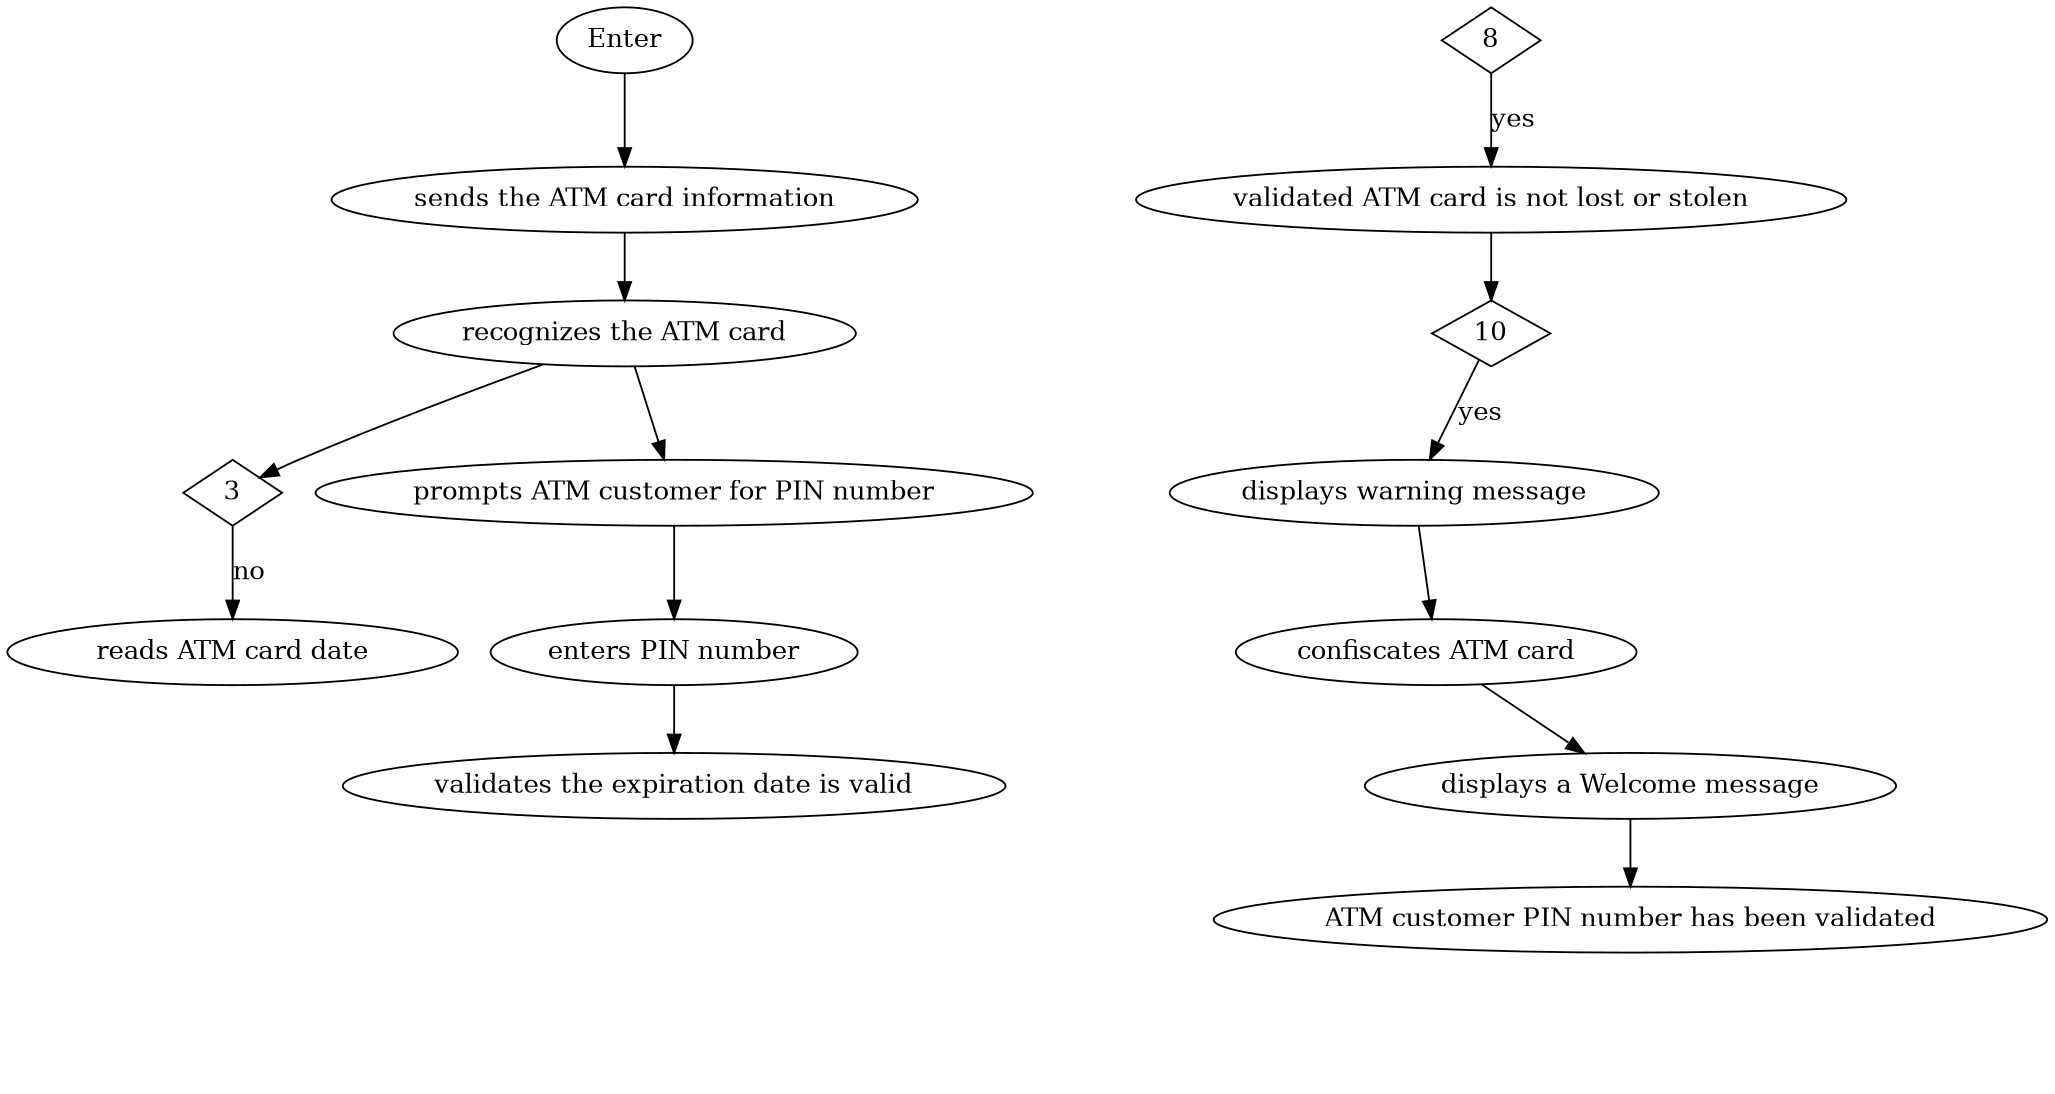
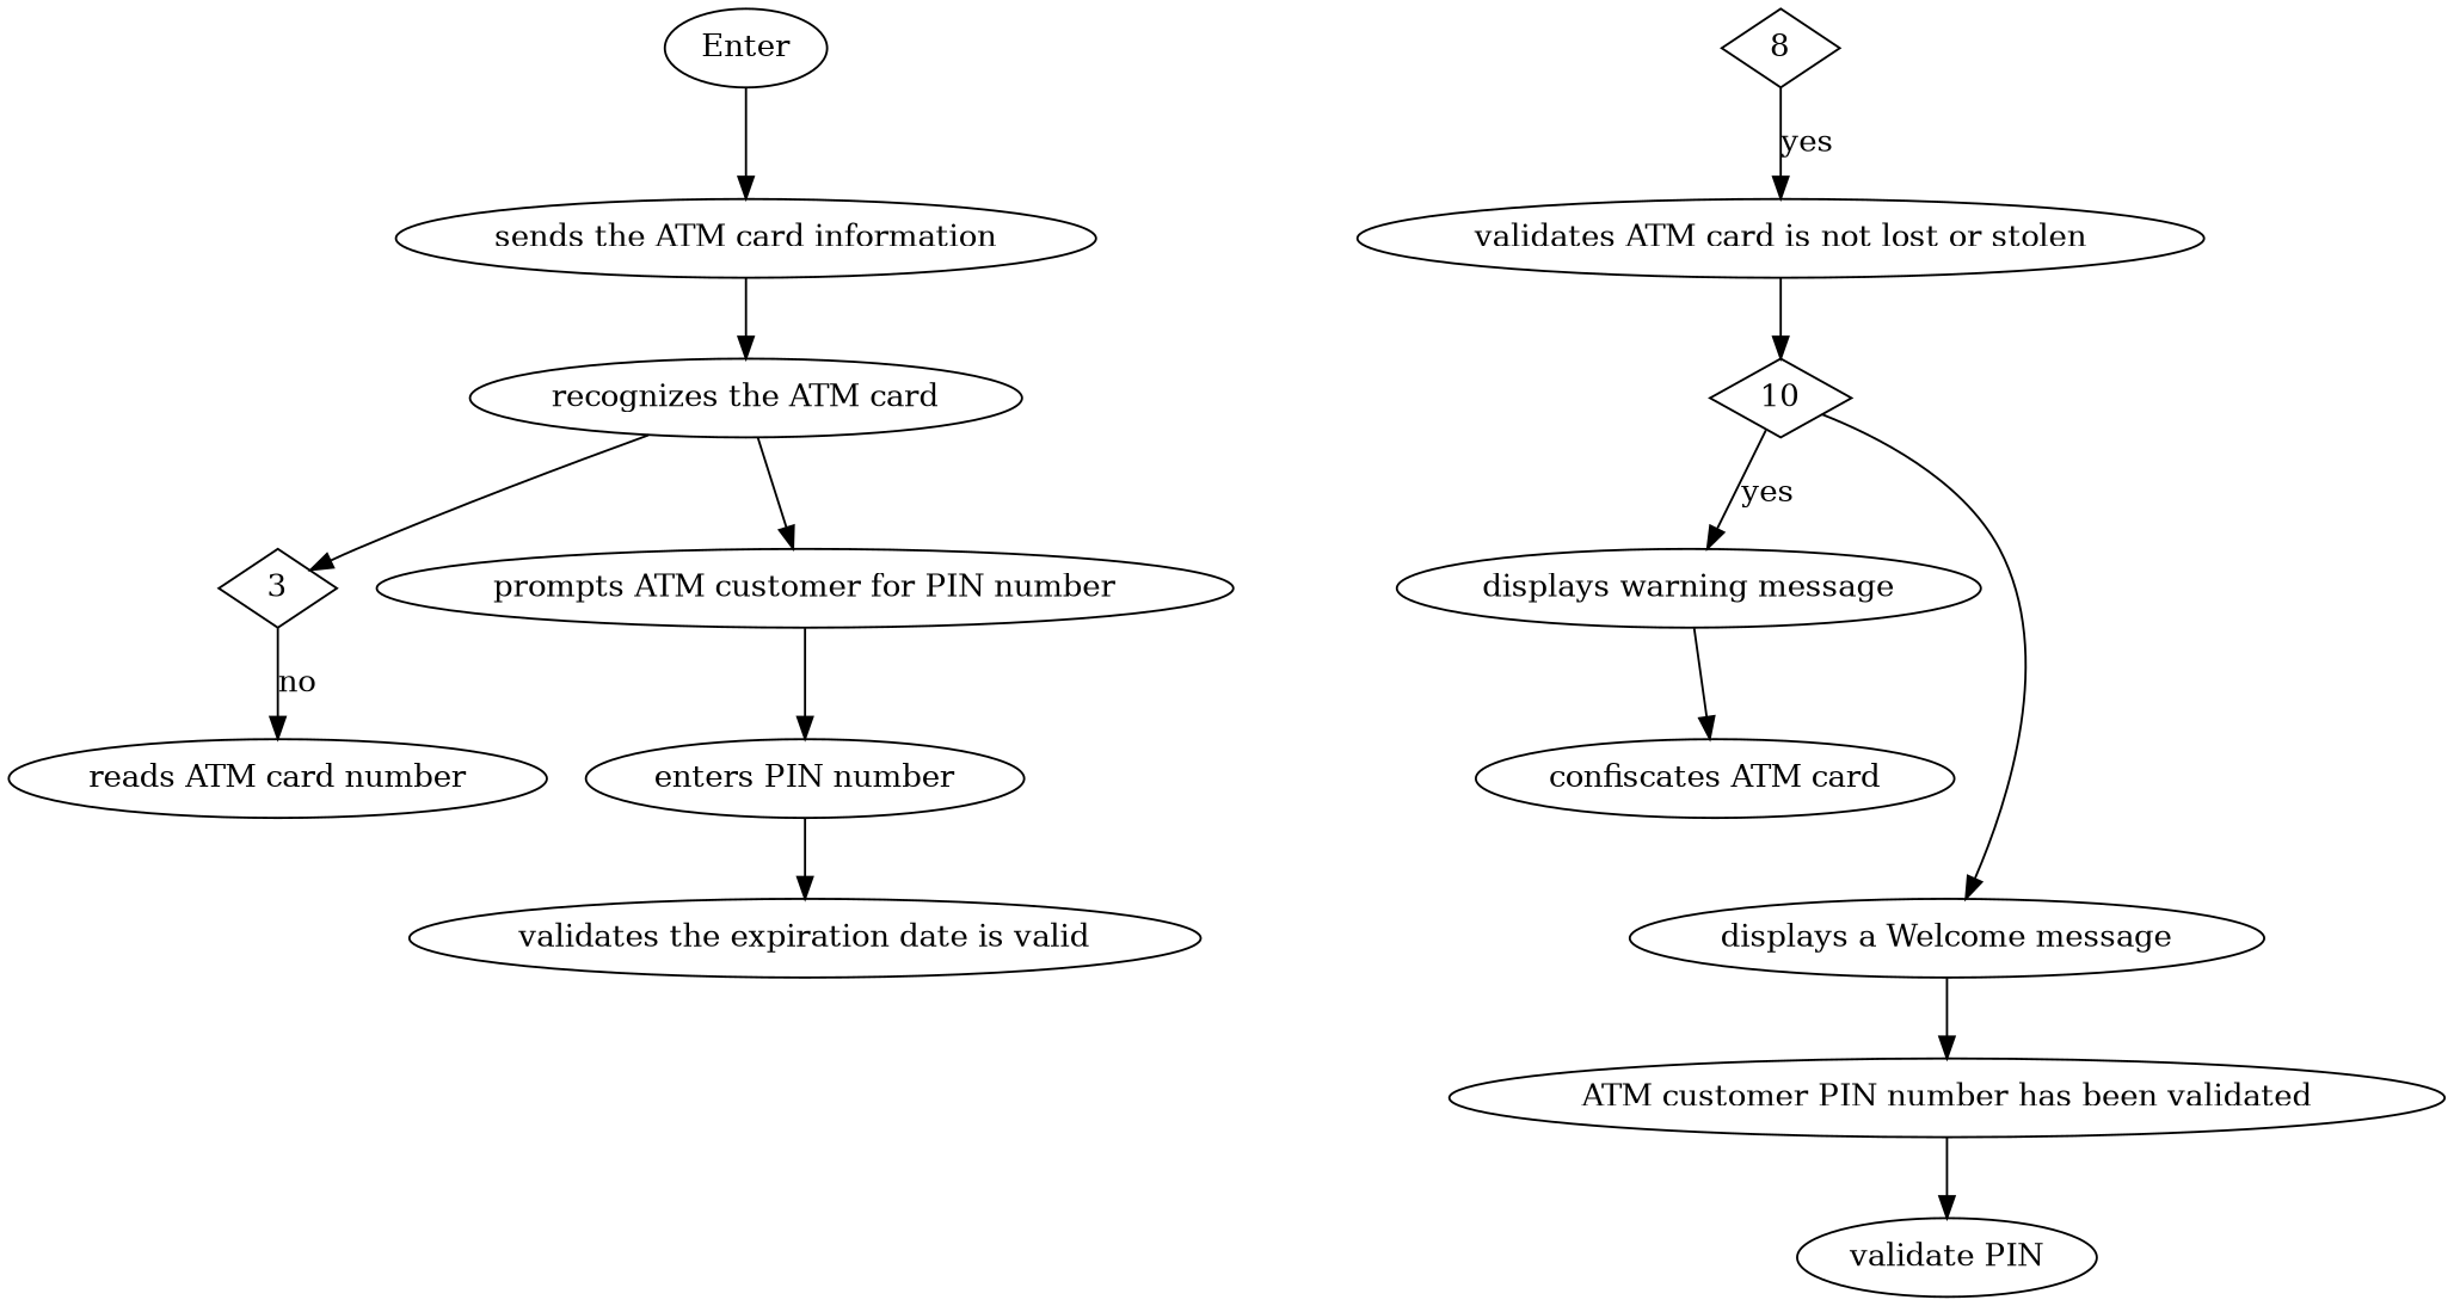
  digraph {
    node [type=System]
    edge [type=D]
    n1 [label=Enter type=Start]
    n2 [label="sends the ATM card information" type="card reader"]
    n3 [label="recognizes the ATM card"]
    3 [shape=diamond type=C]
    n5 [label="prompts ATM customer for PIN number"]
-   n6 [label="reads ATM card date"]
+   n6 [label="reads ATM card number"]
    n7 [label="enters PIN number" type="ATM customer"]
    n8 [label="validates the expiration date is valid"]
    8 [shape=diamond type=C]
-   n10 [label="validated ATM card is not lost or stolen"]
+   n10 [label="validates ATM card is not lost or stolen"]
    10 [shape=diamond type=C]
    n12 [label="displays warning message"]
    n13 [label="confiscates ATM card"]
    n14 [label="displays a Welcome message"]
    n15 [label="ATM customer PIN number has been validated"]
+   n16 [label="validate PIN" type=Pre]
    n1 -> n2
    n2 -> n3
    n3 -> 3
    n3 -> n5
    3 -> n6 [label=no type=C]
    n5 -> n7
    n7 -> n8
    8 -> n10 [label=yes type=C]
    n10 -> 10
    10 -> n12 [label=yes type=C]
    n12 -> n13
-   n13 -> n14
+   10 -> n14
    n14 -> n15
+   n15 -> n16
  }
